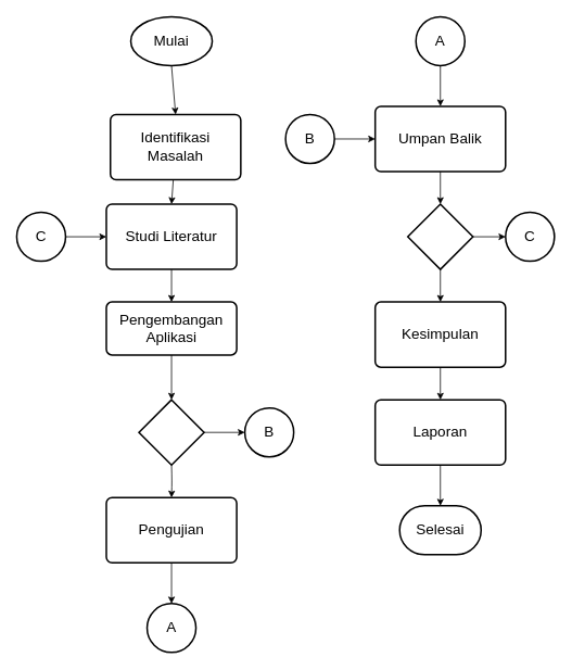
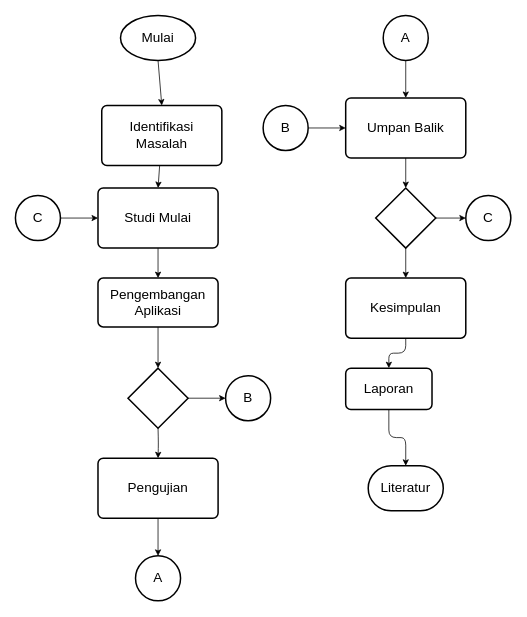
  <mxCell id="0" />
  <mxCell id="1" parent="0" />
  <mxCell id="2" style="edgeStyle=none;html=1;entryX=0.5;entryY=0;entryDx=0;entryDy=0;fontSize=18;exitX=0.5;exitY=1;exitDx=0;exitDy=0;exitPerimeter=0;" parent="1" source="11" target="4" edge="1"><mxGeometry relative="1" as="geometry"><mxPoint x="210" y="90" as="sourcePoint" /></mxGeometry></mxCell>
  <mxCell id="3" style="edgeStyle=none;html=1;entryX=0.5;entryY=0;entryDx=0;entryDy=0;fontSize=18;" parent="1" source="4" target="6" edge="1"><mxGeometry relative="1" as="geometry" /></mxCell>
  <mxCell id="4" value="&lt;font style=&quot;font-size: 18px;&quot;&gt;Identifikasi Masalah&lt;/font&gt;" style="rounded=1;whiteSpace=wrap;html=1;absoluteArcSize=1;arcSize=14;strokeWidth=2;" parent="1" vertex="1"><mxGeometry x="135" y="140" width="160" height="80" as="geometry" /></mxCell>
  <mxCell id="5" style="edgeStyle=orthogonalEdgeStyle;html=1;fontSize=18;" parent="1" source="6" target="8" edge="1"><mxGeometry relative="1" as="geometry" /></mxCell>
- <mxCell id="6" value="&lt;font style=&quot;font-size: 18px;&quot;&gt;Studi Literatur&lt;/font&gt;" style="rounded=1;whiteSpace=wrap;html=1;absoluteArcSize=1;arcSize=14;strokeWidth=2;" parent="1" vertex="1"><mxGeometry x="130" y="250" width="160" height="80" as="geometry" /></mxCell>
+ <mxCell id="6" value="&lt;font style=&quot;font-size: 18px;&quot;&gt;Studi Mulai&lt;/font&gt;" style="rounded=1;whiteSpace=wrap;html=1;absoluteArcSize=1;arcSize=14;strokeWidth=2;" parent="1" vertex="1"><mxGeometry x="130" y="250" width="160" height="80" as="geometry" /></mxCell>
  <mxCell id="7" style="edgeStyle=orthogonalEdgeStyle;html=1;entryX=0.5;entryY=0;entryDx=0;entryDy=0;entryPerimeter=0;fontSize=18;" parent="1" source="8" target="10" edge="1"><mxGeometry relative="1" as="geometry" /></mxCell>
  <mxCell id="8" value="&lt;font style=&quot;font-size: 18px;&quot;&gt;Pengembangan Aplikasi&lt;/font&gt;" style="rounded=1;whiteSpace=wrap;html=1;absoluteArcSize=1;arcSize=14;strokeWidth=2;" parent="1" vertex="1"><mxGeometry x="130" y="370" width="160" height="65" as="geometry" /></mxCell>
  <mxCell id="9" style="edgeStyle=orthogonalEdgeStyle;html=1;entryX=0;entryY=0.5;entryDx=0;entryDy=0;entryPerimeter=0;fontSize=18;" parent="1" source="10" target="26" edge="1"><mxGeometry relative="1" as="geometry" /></mxCell>
  <mxCell id="10" value="" style="strokeWidth=2;html=1;shape=mxgraph.flowchart.decision;whiteSpace=wrap;fontSize=18;" parent="1" vertex="1"><mxGeometry x="170" y="490" width="80" height="80" as="geometry" /></mxCell>
  <mxCell id="11" value="Mulai" style="strokeWidth=2;html=1;shape=mxgraph.flowchart.start_1;whiteSpace=wrap;fontSize=18;" parent="1" vertex="1"><mxGeometry x="160" y="20" width="100" height="60" as="geometry" /></mxCell>
  <mxCell id="12" style="edgeStyle=orthogonalEdgeStyle;html=1;entryX=0.5;entryY=0;entryDx=0;entryDy=0;fontSize=18;entryPerimeter=0;" parent="1" source="13" target="25" edge="1"><mxGeometry relative="1" as="geometry"><mxPoint x="210" y="730" as="targetPoint" /></mxGeometry></mxCell>
  <mxCell id="13" value="&lt;font style=&quot;font-size: 18px;&quot;&gt;Pengujian&lt;/font&gt;" style="rounded=1;whiteSpace=wrap;html=1;absoluteArcSize=1;arcSize=14;strokeWidth=2;" parent="1" vertex="1"><mxGeometry x="130" y="610" width="160" height="80" as="geometry" /></mxCell>
  <mxCell id="14" style="edgeStyle=orthogonalEdgeStyle;html=1;fontSize=18;" parent="1" target="13" edge="1"><mxGeometry relative="1" as="geometry"><mxPoint x="210" y="570" as="sourcePoint" /></mxGeometry></mxCell>
- <mxCell id="15" value="&lt;font style=&quot;font-size: 18px;&quot;&gt;Selesai&lt;/font&gt;" style="strokeWidth=2;html=1;shape=mxgraph.flowchart.terminator;whiteSpace=wrap;" parent="1" vertex="1"><mxGeometry x="490" y="620" width="100" height="60" as="geometry" /></mxCell>
+ <mxCell id="15" value="&lt;font style=&quot;font-size: 18px;&quot;&gt;Literatur&lt;/font&gt;" style="strokeWidth=2;html=1;shape=mxgraph.flowchart.terminator;whiteSpace=wrap;" parent="1" vertex="1"><mxGeometry x="490" y="620" width="100" height="60" as="geometry" /></mxCell>
  <mxCell id="16" style="edgeStyle=orthogonalEdgeStyle;html=1;entryX=0.5;entryY=0;entryDx=0;entryDy=0;entryPerimeter=0;fontSize=18;" parent="1" source="17" target="24" edge="1"><mxGeometry relative="1" as="geometry" /></mxCell>
  <mxCell id="17" value="&lt;font style=&quot;font-size: 18px;&quot;&gt;Umpan Balik&lt;/font&gt;" style="rounded=1;whiteSpace=wrap;html=1;absoluteArcSize=1;arcSize=14;strokeWidth=2;" parent="1" vertex="1"><mxGeometry x="460" y="130" width="160" height="80" as="geometry" /></mxCell>
  <mxCell id="18" style="edgeStyle=orthogonalEdgeStyle;html=1;fontSize=18;" parent="1" source="19" target="21" edge="1"><mxGeometry relative="1" as="geometry" /></mxCell>
  <mxCell id="19" value="&lt;font style=&quot;font-size: 18px;&quot;&gt;Kesimpulan&lt;/font&gt;" style="rounded=1;whiteSpace=wrap;html=1;absoluteArcSize=1;arcSize=14;strokeWidth=2;" parent="1" vertex="1"><mxGeometry x="460" y="370" width="160" height="80" as="geometry" /></mxCell>
  <mxCell id="20" style="edgeStyle=orthogonalEdgeStyle;html=1;entryX=0.5;entryY=0;entryDx=0;entryDy=0;entryPerimeter=0;fontSize=18;" parent="1" source="21" target="15" edge="1"><mxGeometry relative="1" as="geometry" /></mxCell>
- <mxCell id="21" value="&lt;font style=&quot;font-size: 18px;&quot;&gt;Laporan&lt;/font&gt;" style="rounded=1;whiteSpace=wrap;html=1;absoluteArcSize=1;arcSize=14;strokeWidth=2;" parent="1" vertex="1"><mxGeometry x="460" y="490" width="160" height="80" as="geometry" /></mxCell>
+ <mxCell id="21" value="&lt;font style=&quot;font-size: 18px;&quot;&gt;Laporan&lt;/font&gt;" style="rounded=1;whiteSpace=wrap;html=1;absoluteArcSize=1;arcSize=14;strokeWidth=2;" parent="1" vertex="1"><mxGeometry x="460" y="490" width="115" height="55" as="geometry" /></mxCell>
  <mxCell id="22" style="edgeStyle=orthogonalEdgeStyle;html=1;entryX=0.5;entryY=0;entryDx=0;entryDy=0;fontSize=18;" parent="1" source="24" target="19" edge="1"><mxGeometry relative="1" as="geometry" /></mxCell>
  <mxCell id="23" style="edgeStyle=orthogonalEdgeStyle;html=1;fontSize=18;entryX=0;entryY=0.5;entryDx=0;entryDy=0;entryPerimeter=0;" parent="1" source="24" target="31" edge="1"><mxGeometry relative="1" as="geometry"><mxPoint x="650" y="290" as="targetPoint" /></mxGeometry></mxCell>
  <mxCell id="24" value="" style="strokeWidth=2;html=1;shape=mxgraph.flowchart.decision;whiteSpace=wrap;fontSize=18;" parent="1" vertex="1"><mxGeometry x="500" y="250" width="80" height="80" as="geometry" /></mxCell>
  <mxCell id="25" value="A" style="strokeWidth=2;html=1;shape=mxgraph.flowchart.start_2;whiteSpace=wrap;fontSize=18;" parent="1" vertex="1"><mxGeometry x="180" y="740" width="60" height="60" as="geometry" /></mxCell>
  <mxCell id="26" value="B" style="strokeWidth=2;html=1;shape=mxgraph.flowchart.start_2;whiteSpace=wrap;fontSize=18;" parent="1" vertex="1"><mxGeometry x="300" y="500" width="60" height="60" as="geometry" /></mxCell>
  <mxCell id="27" style="edgeStyle=orthogonalEdgeStyle;html=1;entryX=0.5;entryY=0;entryDx=0;entryDy=0;fontSize=18;" parent="1" source="28" target="17" edge="1"><mxGeometry relative="1" as="geometry" /></mxCell>
  <mxCell id="28" value="A" style="strokeWidth=2;html=1;shape=mxgraph.flowchart.start_2;whiteSpace=wrap;fontSize=18;" parent="1" vertex="1"><mxGeometry x="510" y="20" width="60" height="60" as="geometry" /></mxCell>
  <mxCell id="29" style="edgeStyle=orthogonalEdgeStyle;html=1;entryX=0;entryY=0.5;entryDx=0;entryDy=0;fontSize=18;" parent="1" source="30" target="17" edge="1"><mxGeometry relative="1" as="geometry" /></mxCell>
  <mxCell id="30" value="B" style="strokeWidth=2;html=1;shape=mxgraph.flowchart.start_2;whiteSpace=wrap;fontSize=18;" parent="1" vertex="1"><mxGeometry x="350" y="140" width="60" height="60" as="geometry" /></mxCell>
  <mxCell id="31" value="C" style="strokeWidth=2;html=1;shape=mxgraph.flowchart.start_2;whiteSpace=wrap;fontSize=18;" parent="1" vertex="1"><mxGeometry x="620" y="260" width="60" height="60" as="geometry" /></mxCell>
  <mxCell id="32" style="edgeStyle=orthogonalEdgeStyle;html=1;entryX=0;entryY=0.5;entryDx=0;entryDy=0;fontSize=18;" parent="1" source="33" target="6" edge="1"><mxGeometry relative="1" as="geometry" /></mxCell>
  <mxCell id="33" value="C" style="strokeWidth=2;html=1;shape=mxgraph.flowchart.start_2;whiteSpace=wrap;fontSize=18;" parent="1" vertex="1"><mxGeometry x="20" y="260" width="60" height="60" as="geometry" /></mxCell>
